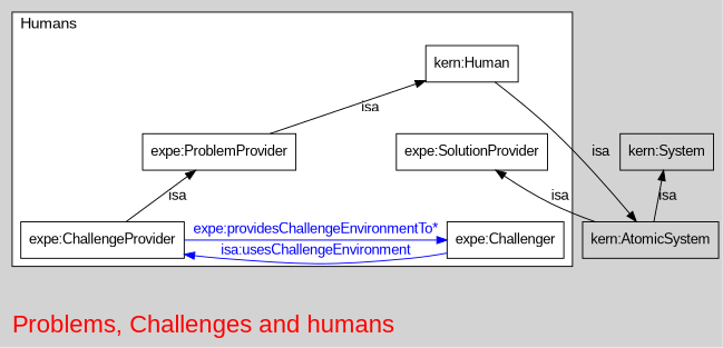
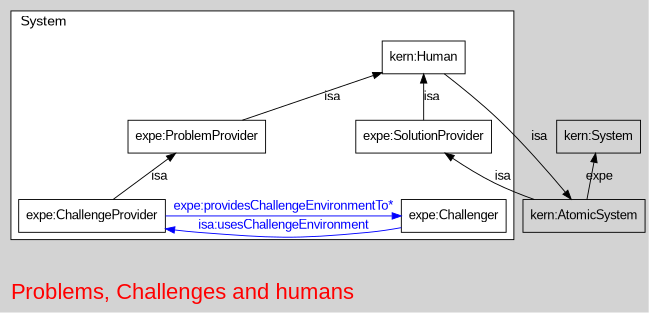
  digraph {
    bgcolor=lightgrey
    fontcolor=red
    fontname="Liberation Sans"
    fontsize=24
    label="Problems, Challenges and humans"
    labeljust=left
    node [color="0.0,0.0,0.0" fontcolor="0.0,0.0,0.0" fontname="Liberation Sans" shape=box]
    edge [color="0.0,0.0,0.0" fontcolor="0.0,0.0,0.0" fontname="Liberation Sans" dir=back]
    n1 [height=0.5 label="expe:Challenger" width=1.4444]
    n2 [height=0.5 label="expe:ChallengeProvider" width=2.0556]
    n3 [height=0.5 label="kern:Human" width=1.1458]
    n4 [height=0.5 label="expe:SolutionProvider" width=1.9444]
    n5 [height=0.5 label="expe:ProblemProvider" width=1.9514]
    n6 [height=0.5 label="kern:AtomicSystem" width=1.75]
    n7 [height=0.5 label="kern:System" width=1.1736]
    subgraph cluster_1 {
      bgcolor=white
      fontcolor=black
      fontsize=15
-     label=Humans
+     label=System
      n3
      n4
      n5
      subgraph sub_2 {
        bgcolor=white
        fontcolor=black
        fontsize=15
        label=Humans
        rank=same
        n1
        n2
      }
    }
    n1 -> n2 [color="0.6666667,1.0,1.0" fontcolor="0.6666667,1.0,1.0" label="isa:usesChallengeEnvironment" style=filled dir=""]
    n2 -> n1 [color="0.6666667,1.0,1.0" fontcolor="0.6666667,1.0,1.0" label="expe:providesChallengeEnvironmentTo*" style=filled dir=""]
+   n3 -> n4 [label=isa]
    n3 -> n5 [label=isa]
    n4 -> n6 [label=isa]
    n5 -> n2 [label=isa]
    n6 -> n3 [label=isa style=filled]
-   n7 -> n6 [label=isa]
+   n7 -> n6 [label=expe]
  }
